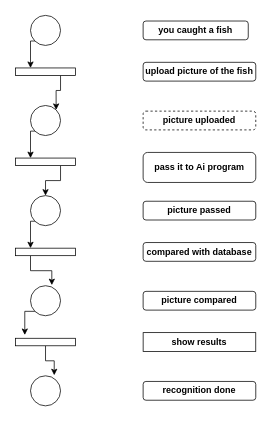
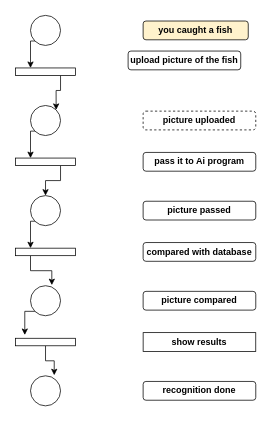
  <mxCell id="0" />
  <mxCell id="1" parent="0" />
  <mxCell id="2" style="edgeStyle=orthogonalEdgeStyle;rounded=0;orthogonalLoop=1;jettySize=auto;html=1;exitX=0;exitY=1;exitDx=0;exitDy=0;entryX=0.25;entryY=0;entryDx=0;entryDy=0;" edge="1" parent="1" source="3" target="11"><mxGeometry relative="1" as="geometry" /></mxCell>
  <mxCell id="3" value="" style="ellipse;whiteSpace=wrap;html=1;" vertex="1" parent="1"><mxGeometry x="40" y="140" width="40" height="40" as="geometry" /></mxCell>
  <mxCell id="4" style="edgeStyle=orthogonalEdgeStyle;rounded=0;orthogonalLoop=1;jettySize=auto;html=1;exitX=0.75;exitY=1;exitDx=0;exitDy=0;entryX=1;entryY=0;entryDx=0;entryDy=0;" edge="1" parent="1" source="5" target="3"><mxGeometry relative="1" as="geometry" /></mxCell>
  <mxCell id="5" value="" style="whiteSpace=wrap;html=1;" vertex="1" parent="1"><mxGeometry x="20" y="90" width="80" height="10" as="geometry" /></mxCell>
  <mxCell id="6" style="edgeStyle=orthogonalEdgeStyle;rounded=0;orthogonalLoop=1;jettySize=auto;html=1;exitX=0;exitY=1;exitDx=0;exitDy=0;entryX=0.25;entryY=0;entryDx=0;entryDy=0;" edge="1" parent="1" source="7" target="5"><mxGeometry relative="1" as="geometry" /></mxCell>
  <mxCell id="7" value="" style="ellipse;whiteSpace=wrap;html=1;" vertex="1" parent="1"><mxGeometry x="40" y="20" width="40" height="40" as="geometry" /></mxCell>
  <mxCell id="8" style="edgeStyle=orthogonalEdgeStyle;rounded=0;orthogonalLoop=1;jettySize=auto;html=1;exitX=0;exitY=1;exitDx=0;exitDy=0;entryX=0.25;entryY=0;entryDx=0;entryDy=0;" edge="1" parent="1" source="9" target="13"><mxGeometry relative="1" as="geometry" /></mxCell>
  <mxCell id="9" value="" style="ellipse;whiteSpace=wrap;html=1;" vertex="1" parent="1"><mxGeometry x="40" y="260" width="40" height="40" as="geometry" /></mxCell>
  <mxCell id="10" style="edgeStyle=orthogonalEdgeStyle;rounded=0;orthogonalLoop=1;jettySize=auto;html=1;exitX=0.75;exitY=1;exitDx=0;exitDy=0;entryX=0.5;entryY=0;entryDx=0;entryDy=0;" edge="1" parent="1" source="11" target="9"><mxGeometry relative="1" as="geometry" /></mxCell>
  <mxCell id="11" value="" style="whiteSpace=wrap;html=1;" vertex="1" parent="1"><mxGeometry x="20" y="210" width="80" height="10" as="geometry" /></mxCell>
  <mxCell id="12" style="edgeStyle=orthogonalEdgeStyle;rounded=0;orthogonalLoop=1;jettySize=auto;html=1;exitX=0.25;exitY=1;exitDx=0;exitDy=0;entryX=0.71;entryY=-0.02;entryDx=0;entryDy=0;entryPerimeter=0;" edge="1" parent="1" source="13" target="15"><mxGeometry relative="1" as="geometry" /></mxCell>
  <mxCell id="13" value="" style="whiteSpace=wrap;html=1;" vertex="1" parent="1"><mxGeometry x="20" y="330" width="80" height="10" as="geometry" /></mxCell>
  <mxCell id="14" style="edgeStyle=orthogonalEdgeStyle;rounded=0;orthogonalLoop=1;jettySize=auto;html=1;exitX=0;exitY=1;exitDx=0;exitDy=0;entryX=0.155;entryY=-0.44;entryDx=0;entryDy=0;entryPerimeter=0;" edge="1" parent="1" source="15" target="17"><mxGeometry relative="1" as="geometry" /></mxCell>
  <mxCell id="15" value="" style="ellipse;whiteSpace=wrap;html=1;" vertex="1" parent="1"><mxGeometry x="40" y="380" width="40" height="40" as="geometry" /></mxCell>
  <mxCell id="16" style="edgeStyle=orthogonalEdgeStyle;rounded=0;orthogonalLoop=1;jettySize=auto;html=1;exitX=0.5;exitY=1;exitDx=0;exitDy=0;entryX=0.79;entryY=-0.02;entryDx=0;entryDy=0;entryPerimeter=0;" edge="1" parent="1" source="17" target="18"><mxGeometry relative="1" as="geometry" /></mxCell>
  <mxCell id="17" value="" style="whiteSpace=wrap;html=1;" vertex="1" parent="1"><mxGeometry x="20" y="450" width="80" height="10" as="geometry" /></mxCell>
  <mxCell id="18" value="" style="ellipse;whiteSpace=wrap;html=1;" vertex="1" parent="1"><mxGeometry x="40" y="500" width="40" height="40" as="geometry" /></mxCell>
- <mxCell id="19" value="&lt;b&gt;you caught a fish&lt;/b&gt;" style="rounded=1;whiteSpace=wrap;html=1;" vertex="1" parent="1"><mxGeometry x="190" y="27.5" width="140" height="25" as="geometry" /></mxCell>
- <mxCell id="20" value="&lt;b&gt;upload picture of the fish&lt;/b&gt;" style="rounded=1;whiteSpace=wrap;html=1;" vertex="1" parent="1"><mxGeometry x="190" y="82.5" width="150" height="25" as="geometry" /></mxCell>
+ <mxCell id="19" value="&lt;b&gt;you caught a fish&lt;/b&gt;" style="rounded=1;whiteSpace=wrap;html=1;fillColor=#fff2cc;" vertex="1" parent="1"><mxGeometry x="190" y="27.5" width="140" height="25" as="geometry" /></mxCell>
+ <mxCell id="20" value="&lt;b&gt;upload picture of the fish&lt;/b&gt;" style="rounded=1;whiteSpace=wrap;html=1;" vertex="1" parent="1"><mxGeometry x="170" y="67.5" width="150" height="25" as="geometry" /></mxCell>
  <mxCell id="21" value="&lt;b&gt;picture uploaded&lt;/b&gt;" style="rounded=1;whiteSpace=wrap;html=1;dashed=1;" vertex="1" parent="1"><mxGeometry x="190" y="147.5" width="150" height="25" as="geometry" /></mxCell>
- <mxCell id="22" value="&lt;b&gt;pass it to Ai program&lt;/b&gt;" style="rounded=1;whiteSpace=wrap;html=1;" vertex="1" parent="1"><mxGeometry x="190" y="202.5" width="150" height="40" as="geometry" /></mxCell>
+ <mxCell id="22" value="&lt;b&gt;pass it to Ai program&lt;/b&gt;" style="rounded=1;whiteSpace=wrap;html=1;" vertex="1" parent="1"><mxGeometry x="190" y="202.5" width="150" height="25" as="geometry" /></mxCell>
  <mxCell id="23" value="&lt;b&gt;picture passed&lt;/b&gt;" style="rounded=1;whiteSpace=wrap;html=1;" vertex="1" parent="1"><mxGeometry x="190" y="267.5" width="150" height="25" as="geometry" /></mxCell>
  <mxCell id="24" value="&lt;b&gt;compared with database&lt;/b&gt;" style="rounded=1;whiteSpace=wrap;html=1;" vertex="1" parent="1"><mxGeometry x="190" y="322.5" width="150" height="25" as="geometry" /></mxCell>
  <mxCell id="25" value="&lt;b&gt;picture compared&lt;/b&gt;" style="rounded=1;whiteSpace=wrap;html=1;" vertex="1" parent="1"><mxGeometry x="190" y="387.5" width="150" height="25" as="geometry" /></mxCell>
  <mxCell id="26" value="&lt;b&gt;show results&lt;/b&gt;" style="whiteSpace=wrap;html=1;rounded=0;" vertex="1" parent="1"><mxGeometry x="190" y="442.5" width="150" height="25" as="geometry" /></mxCell>
  <mxCell id="27" value="&lt;b&gt;recognition done&lt;/b&gt;" style="rounded=1;whiteSpace=wrap;html=1;" vertex="1" parent="1"><mxGeometry x="190" y="507.5" width="150" height="25" as="geometry" /></mxCell>
